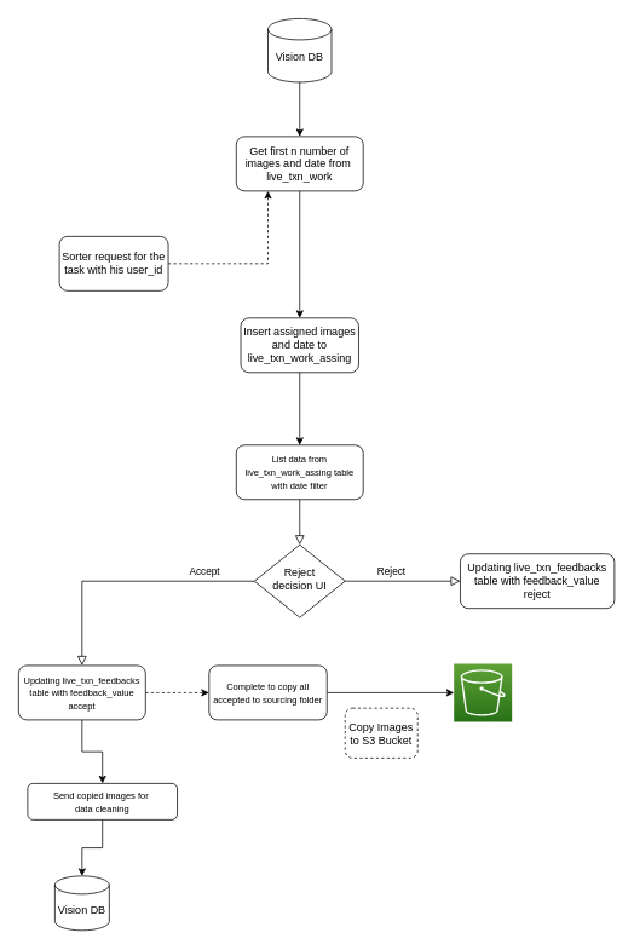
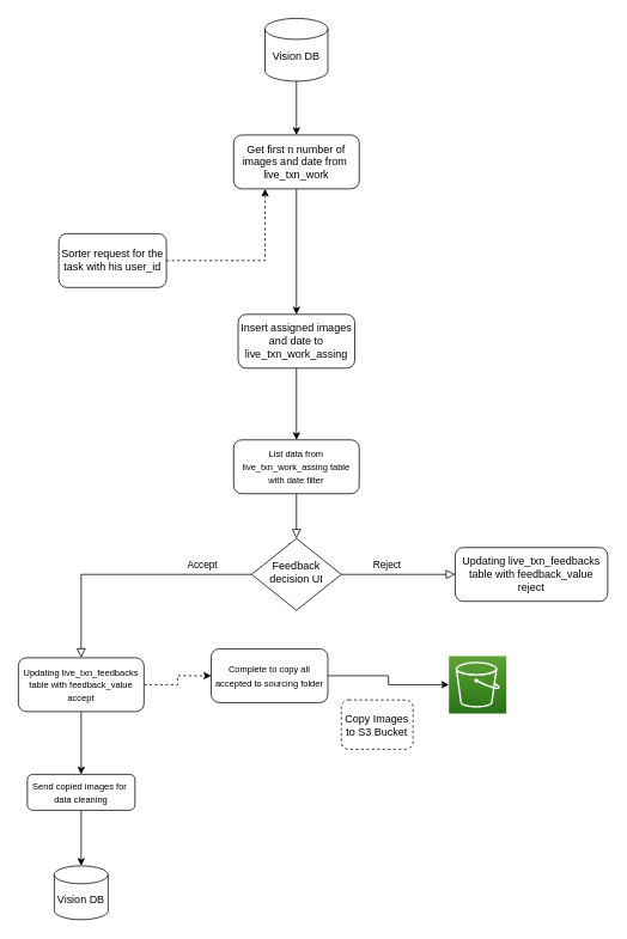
  <mxCell id="0" />
  <mxCell id="1" parent="0" />
  <mxCell id="2" value="" style="rounded=0;html=1;jettySize=auto;orthogonalLoop=1;fontSize=11;endArrow=block;endFill=0;endSize=8;strokeWidth=1;shadow=0;labelBackgroundColor=none;edgeStyle=orthogonalEdgeStyle;" parent="1" source="3" edge="1"><mxGeometry relative="1" as="geometry"><mxPoint x="330" y="600" as="targetPoint" /></mxGeometry></mxCell>
  <mxCell id="3" value="&lt;font style=&quot;font-size: 10px;&quot;&gt;List data from&lt;br&gt;live_txn_work_assing&amp;nbsp;table with date filter&lt;/font&gt;" style="rounded=1;whiteSpace=wrap;html=1;fontSize=12;glass=0;strokeWidth=1;shadow=0;" parent="1" vertex="1"><mxGeometry x="260" y="490" width="140" height="60" as="geometry" /></mxCell>
  <mxCell id="4" value="Accept" style="rounded=0;html=1;jettySize=auto;orthogonalLoop=1;fontSize=11;endArrow=block;endFill=0;endSize=8;strokeWidth=1;shadow=0;labelBackgroundColor=none;edgeStyle=orthogonalEdgeStyle;exitX=0;exitY=0.5;exitDx=0;exitDy=0;" parent="1" source="6" target="9" edge="1"><mxGeometry x="-0.609" y="-10" relative="1" as="geometry"><mxPoint as="offset" /><Array as="points"><mxPoint x="90" y="640" /></Array></mxGeometry></mxCell>
  <mxCell id="5" value="Reject" style="edgeStyle=orthogonalEdgeStyle;rounded=0;html=1;jettySize=auto;orthogonalLoop=1;fontSize=11;endArrow=block;endFill=0;endSize=8;strokeWidth=1;shadow=0;labelBackgroundColor=none;" parent="1" source="6" target="10" edge="1"><mxGeometry x="-0.2" y="10" relative="1" as="geometry"><mxPoint as="offset" /></mxGeometry></mxCell>
- <mxCell id="6" value="Reject&lt;br&gt;decision UI" style="rhombus;whiteSpace=wrap;html=1;shadow=0;fontFamily=Helvetica;fontSize=12;align=center;strokeWidth=1;spacing=6;spacingTop=-4;" parent="1" vertex="1"><mxGeometry x="280" y="600" width="100" height="80" as="geometry" /></mxCell>
+ <mxCell id="6" value="Feedback&lt;br&gt;decision UI" style="rhombus;whiteSpace=wrap;html=1;shadow=0;fontFamily=Helvetica;fontSize=12;align=center;strokeWidth=1;spacing=6;spacingTop=-4;" parent="1" vertex="1"><mxGeometry x="280" y="600" width="100" height="80" as="geometry" /></mxCell>
  <mxCell id="7" style="edgeStyle=orthogonalEdgeStyle;rounded=0;orthogonalLoop=1;jettySize=auto;html=1;exitX=1;exitY=0.5;exitDx=0;exitDy=0;entryX=0;entryY=0.5;entryDx=0;entryDy=0;dashed=1;" edge="1" parent="1" source="9" target="12"><mxGeometry relative="1" as="geometry" /></mxCell>
  <mxCell id="8" style="edgeStyle=orthogonalEdgeStyle;rounded=0;orthogonalLoop=1;jettySize=auto;html=1;exitX=0.5;exitY=1;exitDx=0;exitDy=0;entryX=0.5;entryY=0;entryDx=0;entryDy=0;" edge="1" parent="1" source="9" target="14"><mxGeometry relative="1" as="geometry"><mxPoint x="120" y="830" as="targetPoint" /></mxGeometry></mxCell>
  <mxCell id="9" value="&lt;font style=&quot;font-size: 10px;&quot;&gt;Updating live_txn_feedbacks table with feedback_value accept&lt;/font&gt;" style="rounded=1;whiteSpace=wrap;html=1;fontSize=12;glass=0;strokeWidth=1;shadow=0;" parent="1" vertex="1"><mxGeometry x="20" y="733" width="140" height="60" as="geometry" /></mxCell>
  <mxCell id="10" value="Updating live_txn_feedbacks table with feedback_value reject" style="rounded=1;whiteSpace=wrap;html=1;fontSize=12;glass=0;strokeWidth=1;shadow=0;" parent="1" vertex="1"><mxGeometry x="507" y="610" width="170" height="60" as="geometry" /></mxCell>
  <mxCell id="11" style="edgeStyle=orthogonalEdgeStyle;rounded=0;orthogonalLoop=1;jettySize=auto;html=1;exitX=1;exitY=0.5;exitDx=0;exitDy=0;" edge="1" parent="1" source="12" target="15"><mxGeometry relative="1" as="geometry" /></mxCell>
- <mxCell id="12" value="&lt;font style=&quot;font-size: 10px;&quot;&gt;Complete to copy all accepted to sourcing folder&lt;br&gt;&lt;/font&gt;" style="rounded=1;whiteSpace=wrap;html=1;fontSize=12;glass=0;strokeWidth=1;shadow=0;" parent="1" vertex="1"><mxGeometry x="230" y="733" width="130" height="60" as="geometry" /></mxCell>
+ <mxCell id="12" value="&lt;font style=&quot;font-size: 10px;&quot;&gt;Complete to copy all accepted to sourcing folder&lt;br&gt;&lt;/font&gt;" style="rounded=1;whiteSpace=wrap;html=1;fontSize=12;glass=0;strokeWidth=1;shadow=0;" parent="1" vertex="1"><mxGeometry x="235" y="723" width="130" height="60" as="geometry" /></mxCell>
  <mxCell id="13" value="" style="edgeStyle=orthogonalEdgeStyle;rounded=0;orthogonalLoop=1;jettySize=auto;html=1;" parent="1" source="14" target="17" edge="1"><mxGeometry relative="1" as="geometry" /></mxCell>
- <mxCell id="14" value="&lt;font style=&quot;font-size: 10px;&quot;&gt;Send copied images for&amp;nbsp;&lt;br&gt;data cleaning&lt;br&gt;&lt;/font&gt;" style="rounded=1;whiteSpace=wrap;html=1;fontSize=12;glass=0;strokeWidth=1;shadow=0;" parent="1" vertex="1"><mxGeometry x="30" y="863" width="165" height="40" as="geometry" /></mxCell>
+ <mxCell id="14" value="&lt;font style=&quot;font-size: 10px;&quot;&gt;Send copied images for&amp;nbsp;&lt;br&gt;data cleaning&lt;br&gt;&lt;/font&gt;" style="rounded=1;whiteSpace=wrap;html=1;fontSize=12;glass=0;strokeWidth=1;shadow=0;" parent="1" vertex="1"><mxGeometry x="30" y="863" width="120" height="40" as="geometry" /></mxCell>
  <mxCell id="15" value="" style="sketch=0;points=[[0,0,0],[0.25,0,0],[0.5,0,0],[0.75,0,0],[1,0,0],[0,1,0],[0.25,1,0],[0.5,1,0],[0.75,1,0],[1,1,0],[0,0.25,0],[0,0.5,0],[0,0.75,0],[1,0.25,0],[1,0.5,0],[1,0.75,0]];outlineConnect=0;fontColor=#232F3E;gradientColor=#60A337;gradientDirection=north;fillColor=#277116;strokeColor=#ffffff;dashed=0;verticalLabelPosition=bottom;verticalAlign=top;align=center;html=1;fontSize=12;fontStyle=0;aspect=fixed;shape=mxgraph.aws4.resourceIcon;resIcon=mxgraph.aws4.s3;direction=east;" parent="1" vertex="1"><mxGeometry x="500" y="731" width="64" height="64" as="geometry" /></mxCell>
  <mxCell id="16" value="Copy Images to S3 Bucket" style="whiteSpace=wrap;html=1;dashed=1;rounded=1;" parent="1" vertex="1"><mxGeometry x="380" y="780" width="80" height="55" as="geometry" /></mxCell>
  <mxCell id="17" value="&lt;br&gt;Vision DB" style="strokeWidth=1;html=1;shape=mxgraph.flowchart.database;whiteSpace=wrap;" parent="1" vertex="1"><mxGeometry x="60" y="965" width="60" height="60" as="geometry" /></mxCell>
  <mxCell id="18" style="edgeStyle=orthogonalEdgeStyle;rounded=0;orthogonalLoop=1;jettySize=auto;html=1;exitX=0.5;exitY=1;exitDx=0;exitDy=0;entryX=0.5;entryY=0;entryDx=0;entryDy=0;" parent="1" source="19" target="23" edge="1"><mxGeometry relative="1" as="geometry"><mxPoint x="330" y="270" as="targetPoint" /></mxGeometry></mxCell>
  <mxCell id="19" value="Get first n number of images and date from&amp;nbsp; live_txn_work" style="rounded=1;whiteSpace=wrap;html=1;" parent="1" vertex="1"><mxGeometry x="260" y="150" width="140" height="60" as="geometry" /></mxCell>
  <mxCell id="20" value="" style="edgeStyle=orthogonalEdgeStyle;rounded=0;orthogonalLoop=1;jettySize=auto;html=1;" parent="1" source="21" target="19" edge="1"><mxGeometry relative="1" as="geometry" /></mxCell>
  <mxCell id="21" value="&lt;br&gt;Vision DB" style="strokeWidth=1;html=1;shape=mxgraph.flowchart.database;whiteSpace=wrap;" parent="1" vertex="1"><mxGeometry x="295" y="20" width="70" height="70" as="geometry" /></mxCell>
  <mxCell id="22" style="edgeStyle=orthogonalEdgeStyle;rounded=0;orthogonalLoop=1;jettySize=auto;html=1;exitX=0.5;exitY=1;exitDx=0;exitDy=0;entryX=0.5;entryY=0;entryDx=0;entryDy=0;" parent="1" source="23" target="3" edge="1"><mxGeometry relative="1" as="geometry"><mxPoint x="330" y="480" as="targetPoint" /></mxGeometry></mxCell>
  <mxCell id="23" value="Insert assigned images and date to live_txn_work_assing" style="rounded=1;whiteSpace=wrap;html=1;" parent="1" vertex="1"><mxGeometry x="265" y="350" width="130" height="60" as="geometry" /></mxCell>
  <mxCell id="24" style="edgeStyle=orthogonalEdgeStyle;rounded=0;orthogonalLoop=1;jettySize=auto;html=1;entryX=0.25;entryY=1;entryDx=0;entryDy=0;dashed=1;" parent="1" source="25" target="19" edge="1"><mxGeometry relative="1" as="geometry"><mxPoint x="330" y="210" as="targetPoint" /></mxGeometry></mxCell>
  <mxCell id="25" value="Sorter request for the task with his user_id" style="rounded=1;whiteSpace=wrap;html=1;" parent="1" vertex="1"><mxGeometry x="65" y="260" width="120" height="60" as="geometry" /></mxCell>
